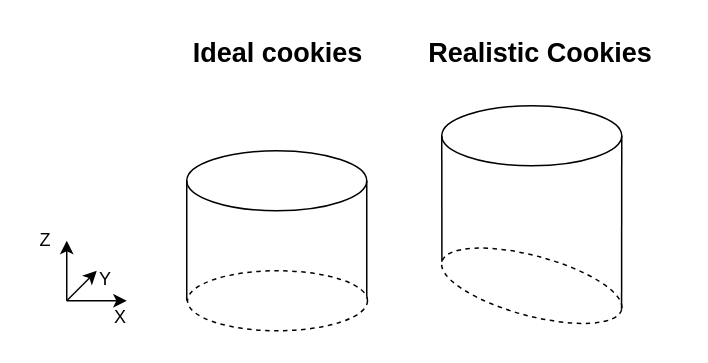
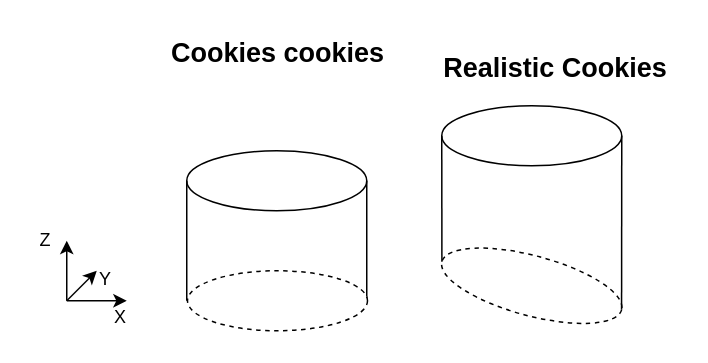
  <mxCell id="0" />
  <mxCell id="1" parent="0" />
  <mxCell id="2" value="" style="ellipse;whiteSpace=wrap;html=1;" vertex="1" parent="1"><mxGeometry x="124" y="100" width="120" height="40" as="geometry" /></mxCell>
  <mxCell id="3" value="" style="endArrow=none;html=1;rounded=0;entryX=0;entryY=0.5;entryDx=0;entryDy=0;" edge="1" parent="1" target="2"><mxGeometry width="50" height="50" relative="1" as="geometry"><mxPoint x="124" y="200" as="sourcePoint" /><mxPoint x="344" y="170" as="targetPoint" /></mxGeometry></mxCell>
  <mxCell id="4" value="" style="endArrow=none;html=1;rounded=0;entryX=1;entryY=0.5;entryDx=0;entryDy=0;exitX=1;exitY=0.5;exitDx=0;exitDy=0;" edge="1" parent="1" target="2"><mxGeometry width="50" height="50" relative="1" as="geometry"><mxPoint x="244" y="200" as="sourcePoint" /><mxPoint x="344" y="170" as="targetPoint" /></mxGeometry></mxCell>
  <mxCell id="5" value="" style="ellipse;whiteSpace=wrap;html=1;dashed=1;" vertex="1" parent="1"><mxGeometry x="124.5" y="180" width="120" height="40" as="geometry" /></mxCell>
- <mxCell id="6" value="&lt;h2&gt;Ideal cookies&lt;/h2&gt;" style="text;html=1;align=center;verticalAlign=middle;whiteSpace=wrap;rounded=0;" vertex="1" parent="1"><mxGeometry x="99.5" y="20" width="170" height="30" as="geometry" /></mxCell>
+ <mxCell id="6" value="&lt;h2&gt;Cookies cookies&lt;/h2&gt;" style="text;html=1;align=center;verticalAlign=middle;whiteSpace=wrap;rounded=0;" vertex="1" parent="1"><mxGeometry x="99.5" y="20" width="170" height="30" as="geometry" /></mxCell>
  <mxCell id="7" value="" style="ellipse;whiteSpace=wrap;html=1;" vertex="1" parent="1"><mxGeometry x="294" y="70" width="120" height="40" as="geometry" /></mxCell>
  <mxCell id="8" value="" style="ellipse;whiteSpace=wrap;html=1;rotation=15;dashed=1;" vertex="1" parent="1"><mxGeometry x="292" y="170" width="124" height="40" as="geometry" /></mxCell>
  <mxCell id="9" value="" style="endArrow=none;html=1;rounded=0;entryX=0;entryY=0.5;entryDx=0;entryDy=0;exitX=0;exitY=0.5;exitDx=0;exitDy=0;" edge="1" parent="1" source="8" target="7"><mxGeometry width="50" height="50" relative="1" as="geometry"><mxPoint x="224" y="140" as="sourcePoint" /><mxPoint x="274" y="90" as="targetPoint" /></mxGeometry></mxCell>
  <mxCell id="10" value="" style="endArrow=none;html=1;rounded=0;entryX=1;entryY=0.5;entryDx=0;entryDy=0;exitX=1;exitY=0.5;exitDx=0;exitDy=0;" edge="1" parent="1" source="8" target="7"><mxGeometry width="50" height="50" relative="1" as="geometry"><mxPoint x="224" y="140" as="sourcePoint" /><mxPoint x="274" y="90" as="targetPoint" /></mxGeometry></mxCell>
- <mxCell id="11" value="&lt;h2&gt;Realistic Cookies&lt;/h2&gt;" style="text;html=1;align=center;verticalAlign=middle;whiteSpace=wrap;rounded=0;" vertex="1" parent="1"><mxGeometry x="269.5" y="20" width="180" height="30" as="geometry" /></mxCell>
+ <mxCell id="11" value="&lt;h2&gt;Realistic Cookies&lt;/h2&gt;" style="text;html=1;align=center;verticalAlign=middle;whiteSpace=wrap;rounded=0;" vertex="1" parent="1"><mxGeometry x="279.5" y="30" width="180" height="30" as="geometry" /></mxCell>
  <mxCell id="12" value="" style="endArrow=classic;html=1;rounded=0;" edge="1" parent="1"><mxGeometry width="50" height="50" relative="1" as="geometry"><mxPoint x="44" y="200" as="sourcePoint" /><mxPoint x="44" y="160" as="targetPoint" /></mxGeometry></mxCell>
  <mxCell id="13" value="" style="endArrow=classic;html=1;rounded=0;" edge="1" parent="1"><mxGeometry width="50" height="50" relative="1" as="geometry"><mxPoint x="44" y="200" as="sourcePoint" /><mxPoint x="84" y="200" as="targetPoint" /></mxGeometry></mxCell>
  <mxCell id="14" value="" style="endArrow=classic;html=1;rounded=0;" edge="1" parent="1"><mxGeometry width="50" height="50" relative="1" as="geometry"><mxPoint x="44" y="200" as="sourcePoint" /><mxPoint x="64" y="180" as="targetPoint" /></mxGeometry></mxCell>
  <mxCell id="15" value="Z" style="text;html=1;align=center;verticalAlign=middle;whiteSpace=wrap;rounded=0;" vertex="1" parent="1"><mxGeometry x="20" y="155" width="20" height="10" as="geometry" /></mxCell>
  <mxCell id="16" value="X" style="text;html=1;align=center;verticalAlign=middle;whiteSpace=wrap;rounded=0;" vertex="1" parent="1"><mxGeometry x="70" y="206" width="20" height="10" as="geometry" /></mxCell>
  <mxCell id="17" value="Y" style="text;html=1;align=center;verticalAlign=middle;whiteSpace=wrap;rounded=0;" vertex="1" parent="1"><mxGeometry x="60" y="181" width="20" height="10" as="geometry" /></mxCell>
